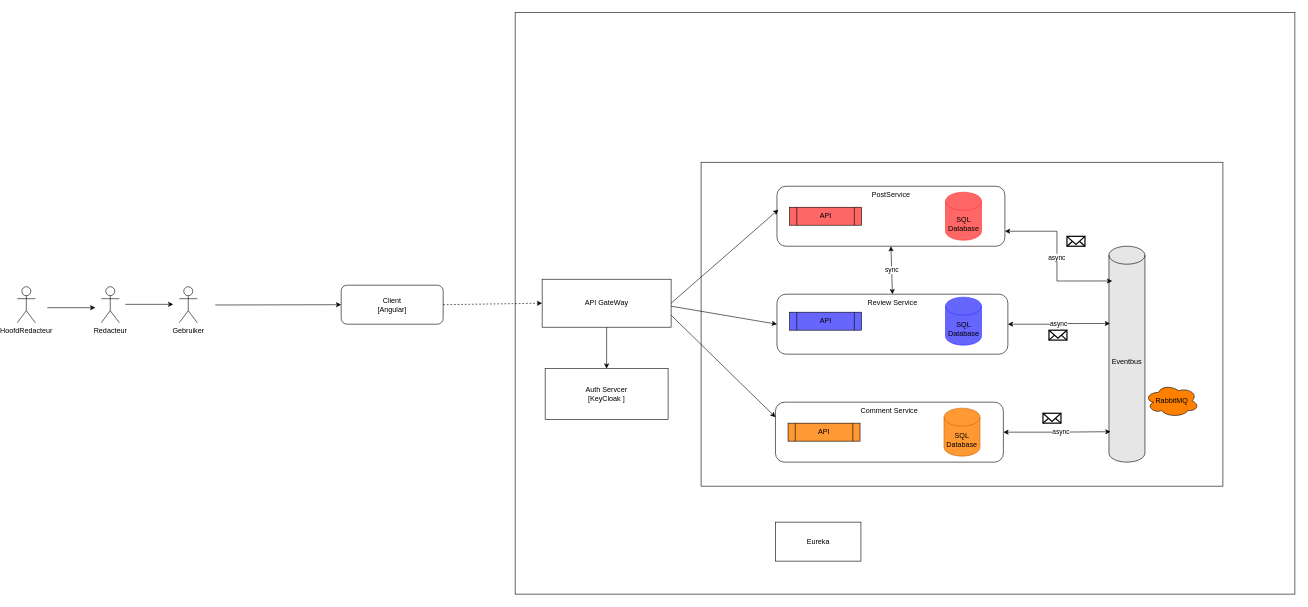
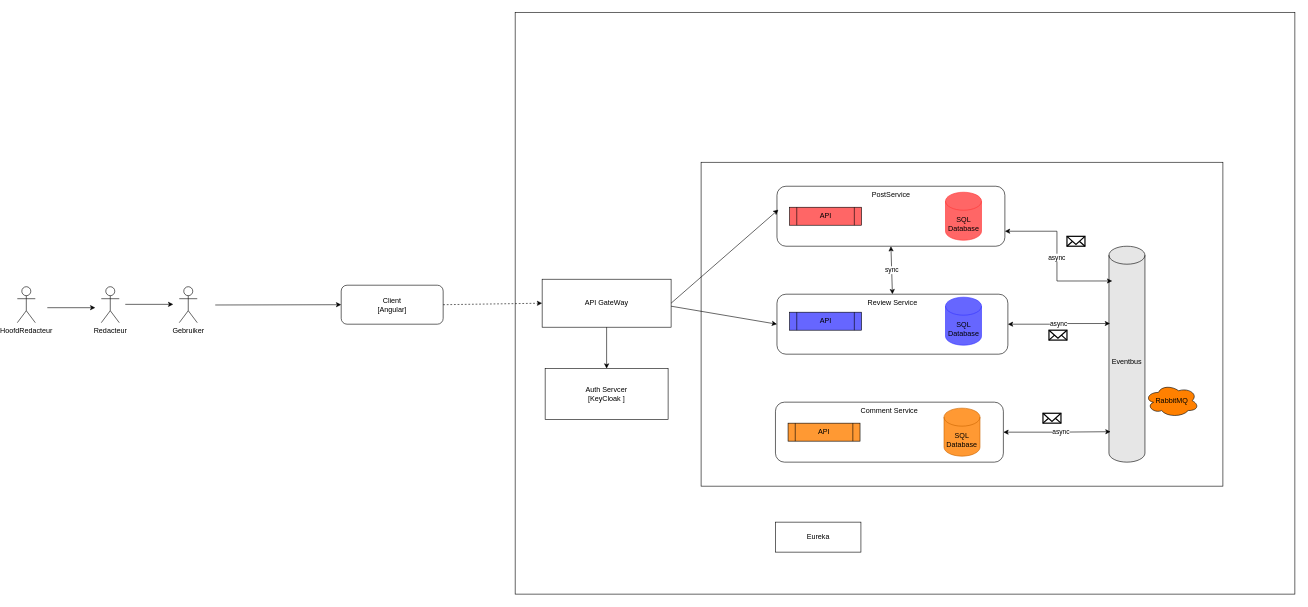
  <mxCell id="0" />
  <mxCell id="1" parent="0" />
  <mxCell id="2" value="" style="rounded=0;whiteSpace=wrap;html=1;fillColor=none;" parent="1" vertex="1"><mxGeometry x="1160" y="270" width="870" height="540" as="geometry" /></mxCell>
  <mxCell id="3" value="" style="rounded=0;whiteSpace=wrap;html=1;fillColor=none;" parent="1" vertex="1"><mxGeometry x="850" y="20" width="1300" height="970" as="geometry" /></mxCell>
  <mxCell id="4" value="Eventbus" style="shape=cylinder3;whiteSpace=wrap;html=1;boundedLbl=1;backgroundOutline=1;size=15;fillColor=#E6E6E6;" parent="1" vertex="1"><mxGeometry x="1840" y="410" width="60" height="360" as="geometry" /></mxCell>
  <mxCell id="5" value="Review Service" style="rounded=1;whiteSpace=wrap;html=1;verticalAlign=top;" parent="1" vertex="1"><mxGeometry x="1286.5" width="385" height="100" as="geometry" y="490" /></mxCell>
  <mxCell id="6" value="Comment Service" style="rounded=1;whiteSpace=wrap;html=1;strokeColor=default;verticalAlign=top;" parent="1" vertex="1"><mxGeometry x="1284" y="670" width="380" height="100" as="geometry" /></mxCell>
  <mxCell id="7" value="PostService" style="rounded=1;whiteSpace=wrap;html=1;verticalAlign=top;" parent="1" vertex="1"><mxGeometry x="1286.5" y="310" width="380" height="100" as="geometry" /></mxCell>
  <mxCell id="8" value="RabbitMQ" style="ellipse;shape=cloud;whiteSpace=wrap;html=1;fillColor=#FF8000;" parent="1" vertex="1"><mxGeometry x="1900" y="640" width="90" height="55" as="geometry" /></mxCell>
  <mxCell id="9" value="SQL Database" style="shape=cylinder3;whiteSpace=wrap;html=1;boundedLbl=1;backgroundOutline=1;size=15;strokeColor=#CC6600;fillColor=#FF9933;" parent="1" vertex="1"><mxGeometry x="1565" y="680" width="60" height="80" as="geometry" /></mxCell>
  <mxCell id="10" value="API" style="shape=process;whiteSpace=wrap;html=1;backgroundOutline=1;fillColor=#FF9933;" parent="1" vertex="1"><mxGeometry x="1305" y="705" width="120" height="30" as="geometry" /></mxCell>
  <mxCell id="11" value="API" style="shape=process;whiteSpace=wrap;html=1;backgroundOutline=1;fillColor=#FF6666;" parent="1" vertex="1"><mxGeometry x="1307.5" y="345" width="120" height="30" as="geometry" /></mxCell>
  <mxCell id="12" value="SQL Database" style="shape=cylinder3;whiteSpace=wrap;html=1;boundedLbl=1;backgroundOutline=1;size=15;strokeColor=#FF3333;fillColor=#FF6666;" parent="1" vertex="1"><mxGeometry x="1567.5" y="320" width="60" height="80" as="geometry" /></mxCell>
  <mxCell id="13" value="async" style="edgeStyle=orthogonalEdgeStyle;rounded=0;orthogonalLoop=1;jettySize=auto;html=1;exitX=1;exitY=0.5;exitDx=0;exitDy=0;entryX=0.044;entryY=0.859;entryDx=0;entryDy=0;entryPerimeter=0;startArrow=classic;startFill=1;" parent="1" source="6" target="4" edge="1"><mxGeometry x="0.079" relative="1" as="geometry"><mxPoint as="offset" /></mxGeometry></mxCell>
  <mxCell id="14" value="API" style="shape=process;whiteSpace=wrap;html=1;backgroundOutline=1;fillColor=#6666FF;" parent="1" vertex="1"><mxGeometry x="1307.5" y="520" width="120" height="30" as="geometry" /></mxCell>
  <mxCell id="15" value="SQL Database" style="shape=cylinder3;whiteSpace=wrap;html=1;boundedLbl=1;backgroundOutline=1;size=15;strokeColor=#3333FF;fillColor=#6666FF;" parent="1" vertex="1"><mxGeometry x="1567.5" y="495" width="60" height="80" as="geometry" /></mxCell>
  <mxCell id="16" value="async" style="edgeStyle=orthogonalEdgeStyle;rounded=0;orthogonalLoop=1;jettySize=auto;html=1;exitX=1;exitY=0.5;exitDx=0;exitDy=0;entryX=0.03;entryY=0.358;entryDx=0;entryDy=0;entryPerimeter=0;startArrow=classic;startFill=1;" parent="1" source="5" target="4" edge="1"><mxGeometry relative="1" as="geometry"><mxPoint x="1674" y="730" as="sourcePoint" /><mxPoint x="1849" y="730" as="targetPoint" /></mxGeometry></mxCell>
  <mxCell id="17" value="async" style="edgeStyle=orthogonalEdgeStyle;rounded=0;orthogonalLoop=1;jettySize=auto;html=1;exitX=1;exitY=0.75;exitDx=0;exitDy=0;entryX=0.091;entryY=0.161;entryDx=0;entryDy=0;entryPerimeter=0;startArrow=classic;startFill=1;" parent="1" source="7" target="4" edge="1"><mxGeometry relative="1" as="geometry"><mxPoint x="1679" y="600" as="sourcePoint" /><mxPoint x="1851" y="603" as="targetPoint" /></mxGeometry></mxCell>
  <mxCell id="18" value="" style="html=1;verticalLabelPosition=bottom;align=center;labelBackgroundColor=#ffffff;verticalAlign=top;strokeWidth=2;strokeColor=#000000;shadow=0;dashed=0;shape=mxgraph.ios7.icons.mail;" parent="1" vertex="1"><mxGeometry x="1770" y="393.5" width="30" height="16.5" as="geometry" /></mxCell>
  <mxCell id="19" value="" style="html=1;verticalLabelPosition=bottom;align=center;labelBackgroundColor=#ffffff;verticalAlign=top;strokeWidth=2;strokeColor=#000000;shadow=0;dashed=0;shape=mxgraph.ios7.icons.mail;" parent="1" vertex="1"><mxGeometry x="1740" y="550" width="30" height="16.5" as="geometry" /></mxCell>
  <mxCell id="20" value="" style="html=1;verticalLabelPosition=bottom;align=center;labelBackgroundColor=#ffffff;verticalAlign=top;strokeWidth=2;strokeColor=#000000;shadow=0;dashed=0;shape=mxgraph.ios7.icons.mail;" parent="1" vertex="1"><mxGeometry x="1730" y="688.5" width="30" height="16.5" as="geometry" /></mxCell>
  <mxCell id="21" value="API GateWay" style="rounded=0;whiteSpace=wrap;html=1;" parent="1" vertex="1"><mxGeometry x="895" y="465" width="215" height="80" as="geometry" /></mxCell>
  <mxCell id="22" value="Auth Servcer&lt;div&gt;[KeyCloak ]&lt;/div&gt;" style="rounded=0;whiteSpace=wrap;html=1;" parent="1" vertex="1"><mxGeometry x="900" y="614" width="205" height="85" as="geometry" /></mxCell>
- <mxCell id="23" value="Eureka" style="rounded=0;whiteSpace=wrap;html=1;" parent="1" vertex="1"><mxGeometry x="1284" y="870" width="142.5" height="65" as="geometry" /></mxCell>
+ <mxCell id="23" value="Eureka" style="rounded=0;whiteSpace=wrap;html=1;" parent="1" vertex="1"><mxGeometry x="1284" y="870" width="142.5" height="50" as="geometry" /></mxCell>
  <mxCell id="24" value="HoofdRedacteur" style="shape=umlActor;verticalLabelPosition=bottom;verticalAlign=top;html=1;outlineConnect=0;" parent="1" vertex="1"><mxGeometry x="20" y="477.5" width="30" height="60" as="geometry" /></mxCell>
  <mxCell id="25" value="Redacteur" style="shape=umlActor;verticalLabelPosition=bottom;verticalAlign=top;html=1;outlineConnect=0;" parent="1" vertex="1"><mxGeometry x="160" y="477.5" width="30" height="60" as="geometry" /></mxCell>
  <mxCell id="26" value="Gebruiker" style="shape=umlActor;verticalLabelPosition=bottom;verticalAlign=top;html=1;outlineConnect=0;" parent="1" vertex="1"><mxGeometry x="290" y="477.5" width="30" height="60" as="geometry" /></mxCell>
  <mxCell id="27" value="" style="endArrow=classic;html=1;rounded=0;" parent="1" edge="1"><mxGeometry width="50" height="50" relative="1" as="geometry"><mxPoint x="70" y="512.5" as="sourcePoint" /><mxPoint x="150" y="512.5" as="targetPoint" /></mxGeometry></mxCell>
  <mxCell id="28" value="" style="endArrow=classic;html=1;rounded=0;" parent="1" edge="1"><mxGeometry width="50" height="50" relative="1" as="geometry"><mxPoint x="200" y="506.91" as="sourcePoint" /><mxPoint x="280" y="506.91" as="targetPoint" /></mxGeometry></mxCell>
  <mxCell id="29" value="" style="endArrow=classic;html=1;rounded=0;entryX=0.5;entryY=0;entryDx=0;entryDy=0;exitX=0.5;exitY=1;exitDx=0;exitDy=0;" parent="1" source="21" target="22" edge="1"><mxGeometry width="50" height="50" relative="1" as="geometry"><mxPoint x="1003" y="540" as="sourcePoint" /><mxPoint x="1000.06" y="610.15" as="targetPoint" /></mxGeometry></mxCell>
  <mxCell id="30" value="" style="endArrow=classic;html=1;rounded=0;exitX=1;exitY=0.5;exitDx=0;exitDy=0;entryX=0.006;entryY=0.391;entryDx=0;entryDy=0;entryPerimeter=0;" parent="1" source="21" target="7" edge="1"><mxGeometry width="50" height="50" relative="1" as="geometry"><mxPoint x="1240" y="670" as="sourcePoint" /><mxPoint x="1290" y="620" as="targetPoint" /></mxGeometry></mxCell>
  <mxCell id="31" value="" style="endArrow=classic;html=1;rounded=0;entryX=0;entryY=0.5;entryDx=0;entryDy=0;" parent="1" target="5" edge="1"><mxGeometry width="50" height="50" relative="1" as="geometry"><mxPoint x="1110" y="510" as="sourcePoint" /><mxPoint x="1296" y="464" as="targetPoint" /></mxGeometry></mxCell>
- <mxCell id="32" value="" style="endArrow=classic;html=1;rounded=0;entryX=0;entryY=0.25;entryDx=0;entryDy=0;exitX=1;exitY=0.75;exitDx=0;exitDy=0;" parent="1" source="21" target="6" edge="1"><mxGeometry width="50" height="50" relative="1" as="geometry"><mxPoint x="1120" y="520" as="sourcePoint" /><mxPoint x="1294" y="600" as="targetPoint" /></mxGeometry></mxCell>
  <mxCell id="33" value="sync" style="endArrow=classic;startArrow=classic;html=1;rounded=0;entryX=0.5;entryY=1;entryDx=0;entryDy=0;exitX=0.5;exitY=0;exitDx=0;exitDy=0;" parent="1" source="5" target="7" edge="1"><mxGeometry width="50" height="50" relative="1" as="geometry"><mxPoint x="1440" as="sourcePoint" y="490" /><mxPoint x="1490" y="440" as="targetPoint" /></mxGeometry></mxCell>
  <mxCell id="34" value="Client&lt;br&gt;[Angular]" style="whiteSpace=wrap;html=1;rounded=1;" vertex="1" parent="1"><mxGeometry x="560" y="475" width="170" height="65" as="geometry" /></mxCell>
  <mxCell id="35" value="" style="endArrow=classic;html=1;rounded=0;exitX=1;exitY=0.5;exitDx=0;exitDy=0;entryX=0;entryY=0.5;entryDx=0;entryDy=0;dashed=1;" edge="1" parent="1" source="34" target="21"><mxGeometry width="50" height="50" relative="1" as="geometry"><mxPoint x="800" y="520" as="sourcePoint" /><mxPoint x="850" y="470" as="targetPoint" /></mxGeometry></mxCell>
  <mxCell id="36" value="" style="endArrow=classic;html=1;rounded=0;entryX=0;entryY=0.5;entryDx=0;entryDy=0;" edge="1" parent="1" target="34"><mxGeometry width="50" height="50" relative="1" as="geometry"><mxPoint x="350" y="508" as="sourcePoint" /><mxPoint x="420" y="460" as="targetPoint" /></mxGeometry></mxCell>
